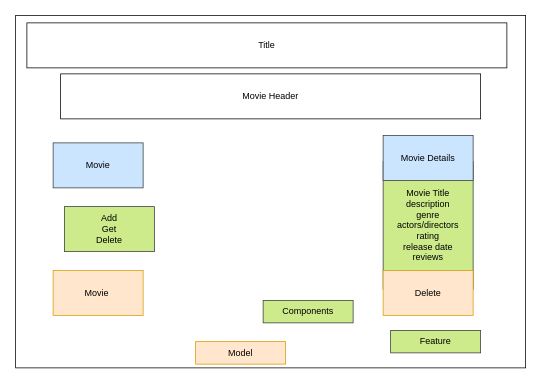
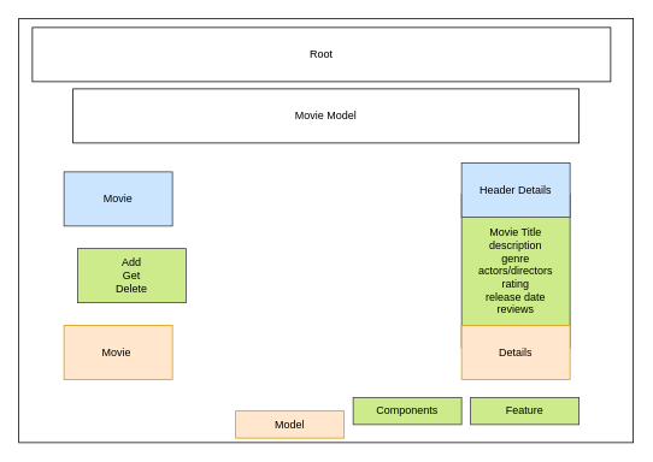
  <mxCell id="0" />
  <mxCell id="1" parent="0" />
  <mxCell id="2" value="" style="rounded=0;whiteSpace=wrap;html=1;" vertex="1" parent="1"><mxGeometry x="290" y="140" width="120" height="60" as="geometry" /></mxCell>
  <mxCell id="3" value="&lt;span style=&quot;color: rgba(0 , 0 , 0 , 0) ; font-family: monospace ; font-size: 0px&quot;&gt;%3CmxGraphModel%3E%3Croot%3E%3CmxCell%20id%3D%220%22%2F%3E%3CmxCell%20id%3D%221%22%20parent%3D%220%22%2F%3E%3CmxCell%20id%3D%222%22%20value%3D%22Movie%20List%22%20style%3D%22rounded%3D0%3BwhiteSpace%3Dwrap%3Bhtml%3D1%3B%22%20vertex%3D%221%22%20parent%3D%221%22%3E%3CmxGeometry%20x%3D%22140%22%20y%3D%22240%22%20width%3D%22120%22%20height%3D%2260%22%20as%3D%22geometry%22%2F%3E%3C%2FmxCell%3E%3C%2Froot%3E%3C%2FmxGraphModel%3E&lt;/span&gt;" style="rounded=0;whiteSpace=wrap;html=1;" vertex="1" parent="1"><mxGeometry x="20" y="20" width="680" height="470" as="geometry" /></mxCell>
- <mxCell id="4" value="Movie Header" style="rounded=0;whiteSpace=wrap;html=1;" vertex="1" parent="1"><mxGeometry x="80" y="98" width="560" height="60" as="geometry" /></mxCell>
+ <mxCell id="4" value="Movie Model" style="rounded=0;whiteSpace=wrap;html=1;" vertex="1" parent="1"><mxGeometry x="80" y="98" width="560" height="60" as="geometry" /></mxCell>
  <mxCell id="5" value="Movie" style="rounded=0;whiteSpace=wrap;html=1;fillColor=#cce5ff;strokeColor=#36393d;" vertex="1" parent="1"><mxGeometry x="70" y="190" width="120" height="60" as="geometry" /></mxCell>
  <mxCell id="6" value="Add&lt;br&gt;Get&lt;br&gt;Delete&lt;br&gt;" style="rounded=0;whiteSpace=wrap;html=1;fillColor=#cdeb8b;strokeColor=#36393d;" vertex="1" parent="1"><mxGeometry x="85" y="275" width="120" height="60" as="geometry" /></mxCell>
  <mxCell id="7" value="Movie Title&lt;br&gt;description&lt;br&gt;genre&lt;br&gt;actors/directors&lt;br&gt;rating&lt;br&gt;release date&lt;br&gt;reviews" style="rounded=0;whiteSpace=wrap;html=1;fillColor=#cdeb8b;strokeColor=#36393d;" vertex="1" parent="1"><mxGeometry x="510" y="215" width="120" height="170" as="geometry" /></mxCell>
- <mxCell id="8" value="Movie Details" style="rounded=0;whiteSpace=wrap;html=1;fillColor=#cce5ff;strokeColor=#36393d;" vertex="1" parent="1"><mxGeometry x="510" y="180" width="120" height="60" as="geometry" /></mxCell>
+ <mxCell id="8" value="Header Details" style="rounded=0;whiteSpace=wrap;html=1;fillColor=#cce5ff;strokeColor=#36393d;" vertex="1" parent="1"><mxGeometry x="510" y="180" width="120" height="60" as="geometry" /></mxCell>
  <mxCell id="9" value="Movie&amp;nbsp;" style="rounded=0;whiteSpace=wrap;html=1;fillColor=#ffe6cc;strokeColor=#d79b00;" vertex="1" parent="1"><mxGeometry x="70" y="360" width="120" height="60" as="geometry" /></mxCell>
- <mxCell id="10" value="Delete" style="rounded=0;whiteSpace=wrap;html=1;fillColor=#ffe6cc;strokeColor=#d79b00;" vertex="1" parent="1"><mxGeometry x="510" y="360" width="120" height="60" as="geometry" /></mxCell>
+ <mxCell id="10" value="Details" style="rounded=0;whiteSpace=wrap;html=1;fillColor=#ffe6cc;strokeColor=#d79b00;" vertex="1" parent="1"><mxGeometry x="510" y="360" width="120" height="60" as="geometry" /></mxCell>
  <mxCell id="11" value="Model" style="rounded=0;whiteSpace=wrap;html=1;fillColor=#ffe6cc;strokeColor=#d79b00;" vertex="1" parent="1"><mxGeometry x="260" y="455" width="120" height="30" as="geometry" /></mxCell>
- <mxCell id="12" value="Components" style="rounded=0;whiteSpace=wrap;html=1;fillColor=#cdeb8b;strokeColor=#36393d;" vertex="1" parent="1"><mxGeometry x="350" y="400" width="120" height="30" as="geometry" /></mxCell>
+ <mxCell id="12" value="Components" style="rounded=0;whiteSpace=wrap;html=1;fillColor=#cdeb8b;strokeColor=#36393d;" vertex="1" parent="1"><mxGeometry x="390" y="440" width="120" height="30" as="geometry" /></mxCell>
  <mxCell id="13" value="Feature" style="rounded=0;whiteSpace=wrap;html=1;fillColor=#cdeb8b;strokeColor=#36393d;" vertex="1" parent="1"><mxGeometry x="520" y="440" width="120" height="30" as="geometry" /></mxCell>
- <mxCell id="14" value="Title" style="rounded=0;whiteSpace=wrap;html=1;" vertex="1" parent="1"><mxGeometry x="35" y="30" width="640" height="60" as="geometry" /></mxCell>
+ <mxCell id="14" value="Root" style="rounded=0;whiteSpace=wrap;html=1;" vertex="1" parent="1"><mxGeometry x="35" y="30" width="640" height="60" as="geometry" /></mxCell>
